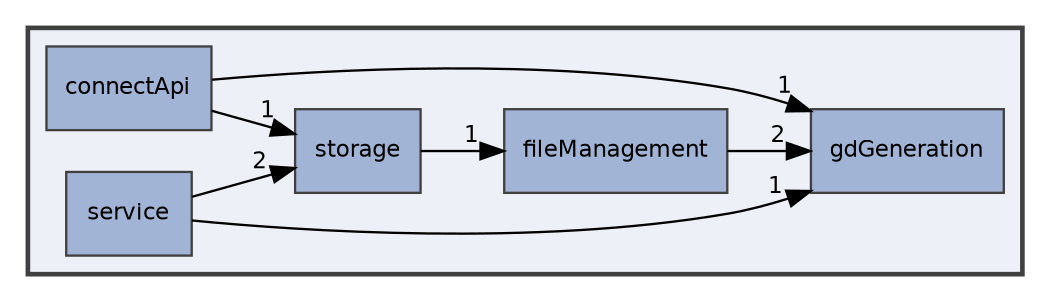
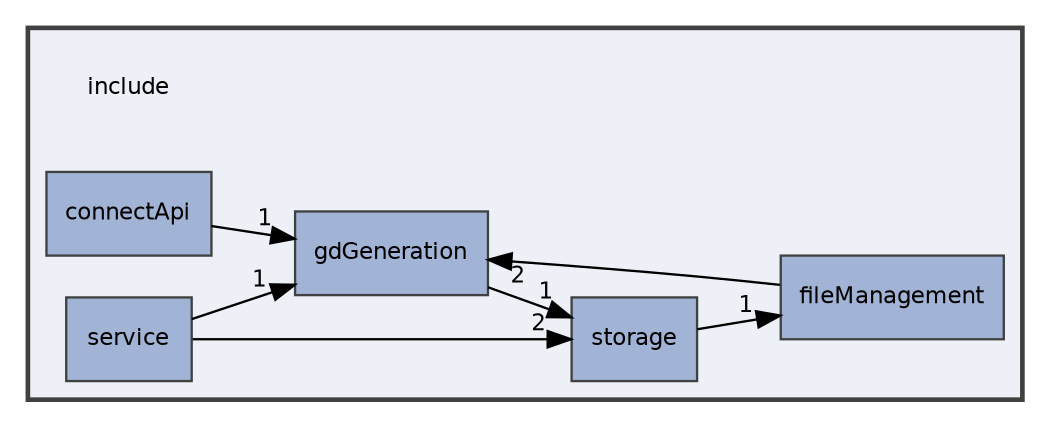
  digraph {
    compound=true
    rankdir=LR
    node [fontname=Helvetica fontsize=10 shape=box color=grey25 fillcolor="#a2b4d6" style="filled,"]
    edge [fontname=Helvetica fontsize=10 headlabel=1 labeldistance=1.5 labelfontname=Helvetica labelfontsize=10]
+   n1 [label=include shape=plaintext color="" fillcolor="" style=""]
    n2 [label=connectApi]
    n3 [label=fileManagement]
    n4 [label=gdGeneration]
    n5 [label=service]
    n6 [label=storage]
    subgraph cluster_1 {
      bgcolor="#edf0f7"
      fontname=Helvetica
      fontsize=10
      pencolor=grey25
      style="filled,bold,"
+     n1
      n2
      n3
      n4
      n5
      n6
    }
    n2 -> n4
-   n2 -> n6
+   n4 -> n6
    n3 -> n4 [headlabel=2]
    n5 -> n4
    n5 -> n6 [headlabel=2]
    n6 -> n3
  }
